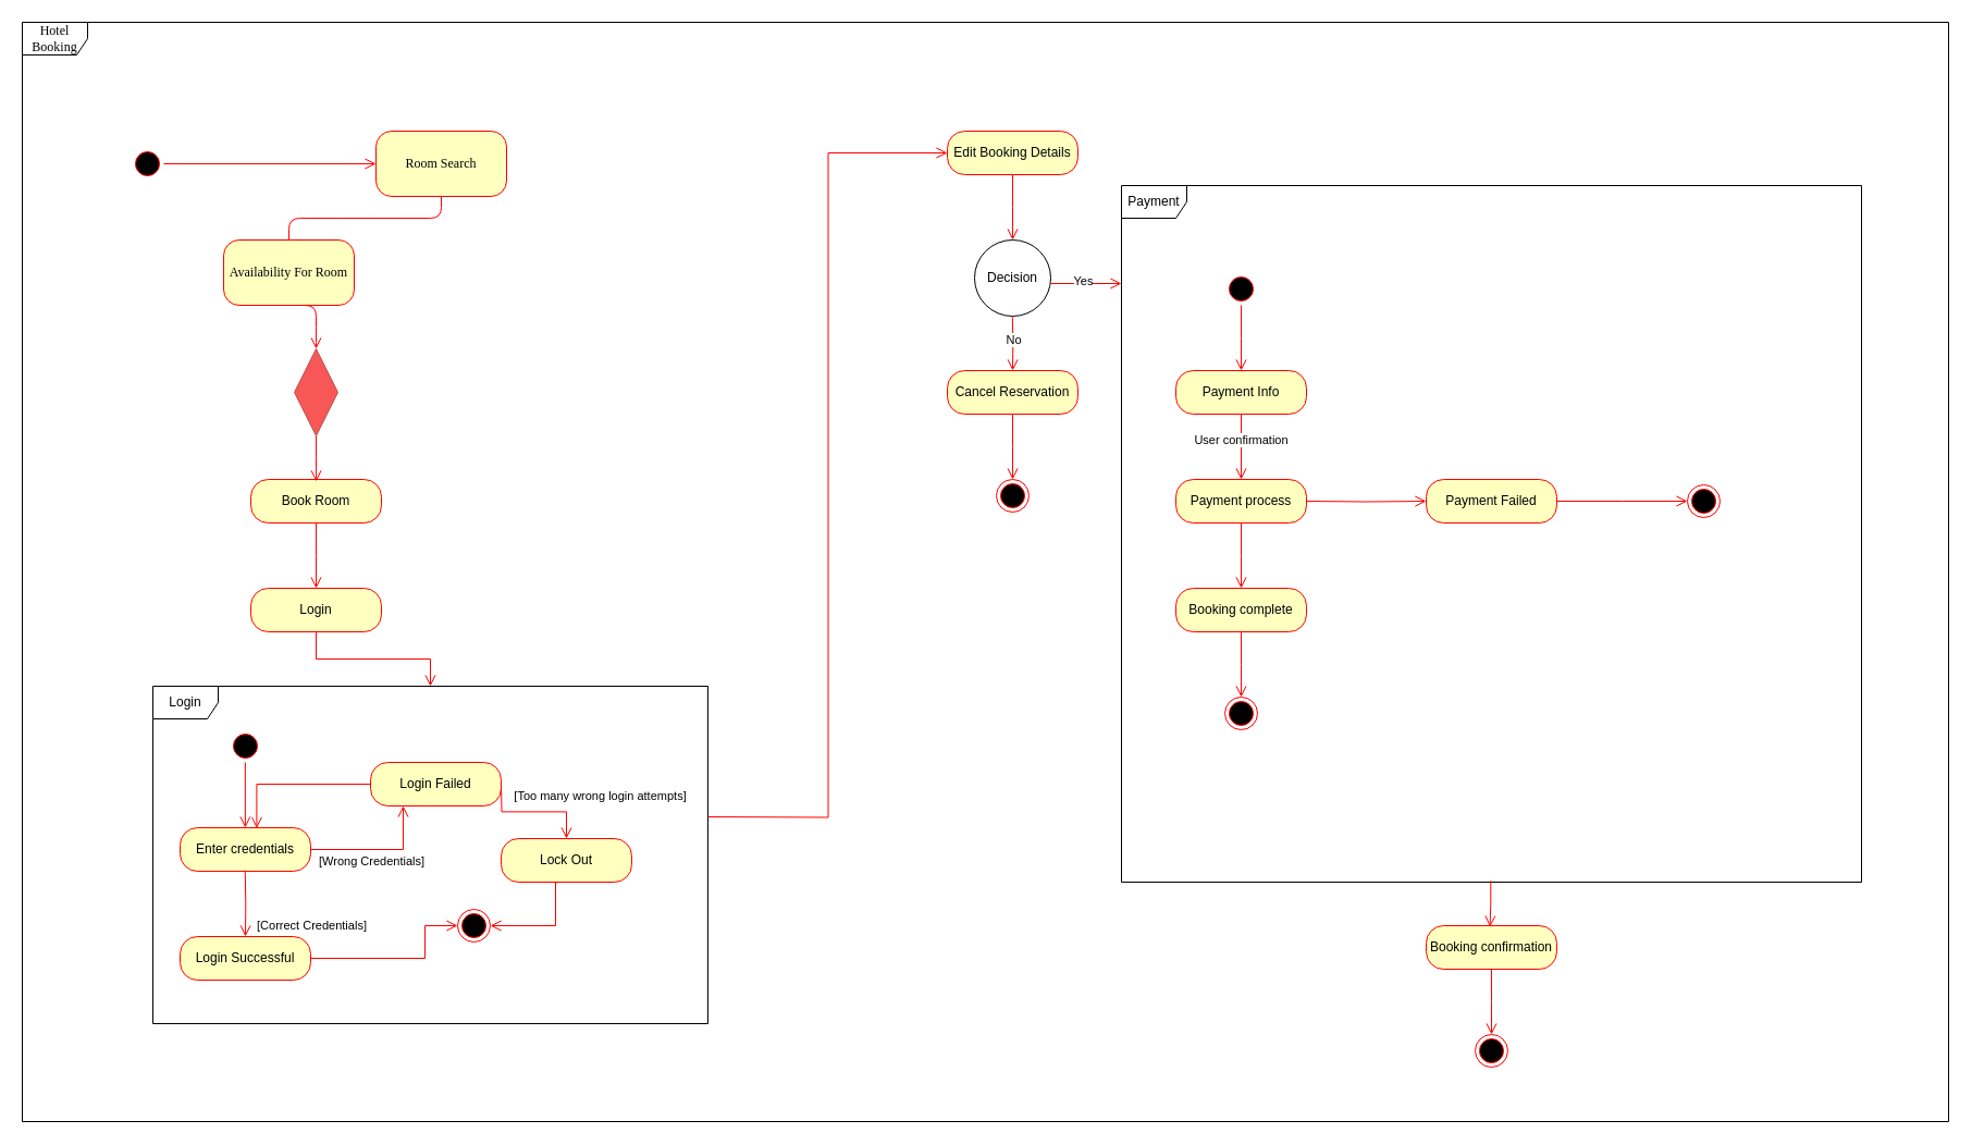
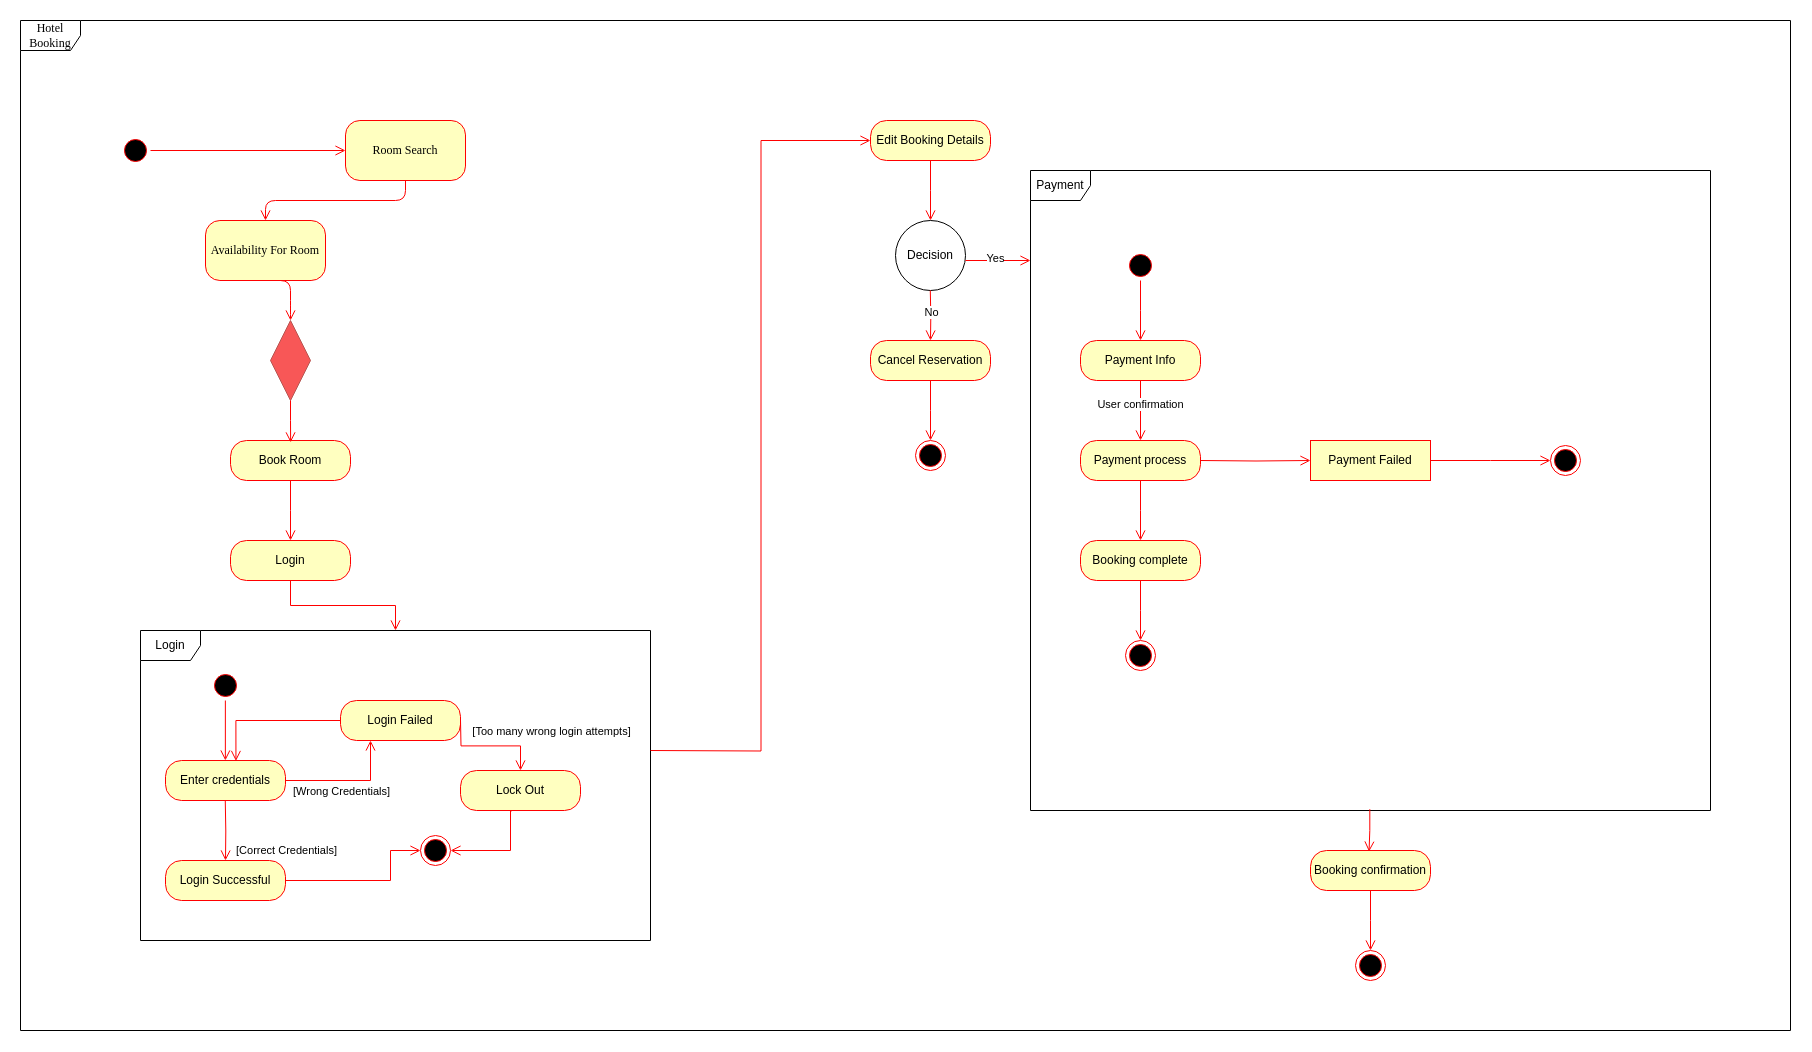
  <mxCell id="0" />
  <mxCell id="1" parent="0" />
  <mxCell id="2" value="&lt;div&gt;Hotel Booking&lt;/div&gt;" style="shape=umlFrame;whiteSpace=wrap;html=1;rounded=1;shadow=0;comic=0;labelBackgroundColor=none;strokeWidth=1;fontFamily=Verdana;fontSize=12;align=center;" parent="1" vertex="1"><mxGeometry x="20" y="20" width="1770" height="1010" as="geometry" /></mxCell>
  <mxCell id="3" value="" style="ellipse;html=1;shape=startState;fillColor=#000000;strokeColor=#ff0000;rounded=1;shadow=0;comic=0;labelBackgroundColor=none;fontFamily=Verdana;fontSize=12;fontColor=#000000;align=center;direction=south;" parent="1" vertex="1"><mxGeometry x="120" y="135" width="30" height="30" as="geometry" /></mxCell>
  <mxCell id="4" value="Room Search" style="rounded=1;whiteSpace=wrap;html=1;arcSize=24;fillColor=#ffffc0;strokeColor=#ff0000;shadow=0;comic=0;labelBackgroundColor=none;fontFamily=Verdana;fontSize=12;fontColor=#000000;align=center;" parent="1" vertex="1"><mxGeometry x="345" y="120" width="120" height="60" as="geometry" /></mxCell>
  <mxCell id="5" value="Availability For Room" style="rounded=1;whiteSpace=wrap;html=1;arcSize=24;fillColor=#ffffc0;strokeColor=#ff0000;shadow=0;comic=0;labelBackgroundColor=none;fontFamily=Verdana;fontSize=12;fontColor=#000000;align=center;" parent="1" vertex="1"><mxGeometry x="205" y="220" width="120" height="60" as="geometry" /></mxCell>
  <mxCell id="6" style="edgeStyle=orthogonalEdgeStyle;html=1;labelBackgroundColor=none;endArrow=open;endSize=8;strokeColor=#ff0000;fontFamily=Verdana;fontSize=12;align=left;" parent="1" source="3" target="4" edge="1"><mxGeometry relative="1" as="geometry" /></mxCell>
- <mxCell id="7" style="edgeStyle=orthogonalEdgeStyle;html=1;labelBackgroundColor=none;endArrow=none;endSize=8;strokeColor=#ff0000;fontFamily=Verdana;fontSize=12;align=left;exitX=0.5;exitY=1;exitDx=0;exitDy=0;" edge="1" parent="1" source="4" target="5"><mxGeometry relative="1" as="geometry"><mxPoint x="170" y="200" as="sourcePoint" /><mxPoint x="250" y="200" as="targetPoint" /></mxGeometry></mxCell>
+ <mxCell id="7" style="edgeStyle=orthogonalEdgeStyle;html=1;labelBackgroundColor=none;endArrow=open;endSize=8;strokeColor=#ff0000;fontFamily=Verdana;fontSize=12;align=left;exitX=0.5;exitY=1;exitDx=0;exitDy=0;" edge="1" parent="1" source="4" target="5"><mxGeometry relative="1" as="geometry"><mxPoint x="170" y="200" as="sourcePoint" /><mxPoint x="250" y="200" as="targetPoint" /></mxGeometry></mxCell>
  <mxCell id="8" style="edgeStyle=orthogonalEdgeStyle;html=1;labelBackgroundColor=none;endArrow=open;endSize=8;strokeColor=#ff0000;fontFamily=Verdana;fontSize=12;align=left;exitX=0.5;exitY=1;exitDx=0;exitDy=0;entryX=0.5;entryY=0;entryDx=0;entryDy=0;" edge="1" parent="1" source="5" target="9"><mxGeometry relative="1" as="geometry"><mxPoint x="170" y="170" as="sourcePoint" /><mxPoint x="250" y="170" as="targetPoint" /><Array as="points"><mxPoint x="290" y="310" /><mxPoint x="290" y="310" /></Array></mxGeometry></mxCell>
  <mxCell id="9" value="" style="rhombus;whiteSpace=wrap;html=1;fillColor=#F85757;strokeColor=#b85450;" vertex="1" parent="1"><mxGeometry x="270" y="320" width="40" height="80" as="geometry" /></mxCell>
  <mxCell id="10" value="Book Room" style="rounded=1;whiteSpace=wrap;html=1;arcSize=40;fontColor=#000000;fillColor=#ffffc0;strokeColor=#ff0000;" vertex="1" parent="1"><mxGeometry x="230" y="440" width="120" height="40" as="geometry" /></mxCell>
  <mxCell id="11" value="" style="edgeStyle=orthogonalEdgeStyle;html=1;verticalAlign=bottom;endArrow=open;endSize=8;strokeColor=#ff0000;rounded=0;" edge="1" source="10" parent="1"><mxGeometry relative="1" as="geometry"><mxPoint x="290" y="540" as="targetPoint" /></mxGeometry></mxCell>
  <mxCell id="12" value="" style="edgeStyle=orthogonalEdgeStyle;html=1;verticalAlign=bottom;endArrow=open;endSize=8;strokeColor=#ff0000;rounded=0;exitX=0.5;exitY=1;exitDx=0;exitDy=0;entryX=0.501;entryY=0.048;entryDx=0;entryDy=0;entryPerimeter=0;" edge="1" parent="1" source="9" target="10"><mxGeometry relative="1" as="geometry"><mxPoint x="289.9" y="440" as="targetPoint" /><mxPoint x="289.9" y="380" as="sourcePoint" /></mxGeometry></mxCell>
  <mxCell id="13" value="Login" style="rounded=1;whiteSpace=wrap;html=1;arcSize=40;fontColor=#000000;fillColor=#ffffc0;strokeColor=#ff0000;" vertex="1" parent="1"><mxGeometry x="230" y="540" width="120" height="40" as="geometry" /></mxCell>
  <mxCell id="14" value="" style="edgeStyle=orthogonalEdgeStyle;html=1;verticalAlign=bottom;endArrow=open;endSize=8;strokeColor=#ff0000;rounded=0;exitX=0.5;exitY=1;exitDx=0;exitDy=0;" edge="1" parent="1" source="13" target="15"><mxGeometry relative="1" as="geometry"><mxPoint x="290" y="640" as="targetPoint" /><mxPoint x="290" y="580" as="sourcePoint" /></mxGeometry></mxCell>
  <mxCell id="15" value="Login" style="shape=umlFrame;whiteSpace=wrap;html=1;pointerEvents=0;" vertex="1" parent="1"><mxGeometry x="140" y="630" width="510" height="310" as="geometry" /></mxCell>
  <mxCell id="16" value="" style="ellipse;html=1;shape=startState;fillColor=#000000;strokeColor=#ff0000;" vertex="1" parent="1"><mxGeometry x="210" y="670" width="30" height="30" as="geometry" /></mxCell>
  <mxCell id="17" value="" style="edgeStyle=orthogonalEdgeStyle;html=1;verticalAlign=bottom;endArrow=open;endSize=8;strokeColor=#ff0000;rounded=0;" edge="1" parent="1"><mxGeometry relative="1" as="geometry"><mxPoint x="224.87" y="760" as="targetPoint" /><mxPoint x="224.87" y="700" as="sourcePoint" /></mxGeometry></mxCell>
  <mxCell id="18" value="Enter credentials" style="rounded=1;whiteSpace=wrap;html=1;arcSize=40;fontColor=#000000;fillColor=#ffffc0;strokeColor=#ff0000;" vertex="1" parent="1"><mxGeometry x="165" y="760" width="120" height="40" as="geometry" /></mxCell>
  <mxCell id="19" value="" style="edgeStyle=orthogonalEdgeStyle;html=1;verticalAlign=bottom;endArrow=open;endSize=8;strokeColor=#ff0000;rounded=0;entryX=0.25;entryY=1;entryDx=0;entryDy=0;" edge="1" source="18" parent="1" target="21"><mxGeometry relative="1" as="geometry"><mxPoint x="440" y="740" as="targetPoint" /></mxGeometry></mxCell>
  <mxCell id="20" value="&lt;div&gt;[Wrong Credentials]&lt;/div&gt;" style="edgeLabel;html=1;align=center;verticalAlign=middle;resizable=0;points=[];" vertex="1" connectable="0" parent="19"><mxGeometry x="-0.549" y="1" relative="1" as="geometry"><mxPoint x="27" y="11" as="offset" /></mxGeometry></mxCell>
  <mxCell id="21" value="Login Failed" style="rounded=1;whiteSpace=wrap;html=1;arcSize=40;fontColor=#000000;fillColor=#ffffc0;strokeColor=#ff0000;" vertex="1" parent="1"><mxGeometry x="340" y="700" width="120" height="40" as="geometry" /></mxCell>
  <mxCell id="22" value="" style="edgeStyle=orthogonalEdgeStyle;html=1;verticalAlign=bottom;endArrow=open;endSize=8;strokeColor=#ff0000;rounded=0;entryX=0.587;entryY=0.012;entryDx=0;entryDy=0;entryPerimeter=0;" edge="1" source="21" parent="1" target="18"><mxGeometry relative="1" as="geometry"><mxPoint x="400" y="800" as="targetPoint" /></mxGeometry></mxCell>
  <mxCell id="23" value="Login Successful" style="rounded=1;whiteSpace=wrap;html=1;arcSize=40;fontColor=#000000;fillColor=#ffffc0;strokeColor=#ff0000;" vertex="1" parent="1"><mxGeometry x="165" y="860" width="120" height="40" as="geometry" /></mxCell>
  <mxCell id="24" value="" style="edgeStyle=orthogonalEdgeStyle;html=1;verticalAlign=bottom;endArrow=open;endSize=8;strokeColor=#ff0000;rounded=0;entryX=0;entryY=0.5;entryDx=0;entryDy=0;" edge="1" source="23" parent="1" target="27"><mxGeometry relative="1" as="geometry"><mxPoint x="225" y="930" as="targetPoint" /><Array as="points"><mxPoint x="390" y="880" /><mxPoint x="390" y="850" /></Array></mxGeometry></mxCell>
  <mxCell id="25" value="" style="edgeStyle=orthogonalEdgeStyle;html=1;verticalAlign=bottom;endArrow=open;endSize=8;strokeColor=#ff0000;rounded=0;entryX=0.5;entryY=0;entryDx=0;entryDy=0;" edge="1" parent="1" target="23"><mxGeometry relative="1" as="geometry"><mxPoint x="224.77" y="860" as="targetPoint" /><mxPoint x="224.77" y="800" as="sourcePoint" /></mxGeometry></mxCell>
  <mxCell id="26" value="[Correct Credentials]" style="edgeLabel;html=1;align=center;verticalAlign=middle;resizable=0;points=[];" vertex="1" connectable="0" parent="25"><mxGeometry x="-0.225" relative="1" as="geometry"><mxPoint x="60" y="27" as="offset" /></mxGeometry></mxCell>
  <mxCell id="27" value="" style="ellipse;html=1;shape=endState;fillColor=#000000;strokeColor=#ff0000;" vertex="1" parent="1"><mxGeometry x="420" y="835" width="30" height="30" as="geometry" /></mxCell>
  <mxCell id="28" value="Lock Out" style="rounded=1;whiteSpace=wrap;html=1;arcSize=40;fontColor=#000000;fillColor=#ffffc0;strokeColor=#ff0000;" vertex="1" parent="1"><mxGeometry x="460" y="770" width="120" height="40" as="geometry" /></mxCell>
  <mxCell id="29" value="" style="edgeStyle=orthogonalEdgeStyle;html=1;verticalAlign=bottom;endArrow=open;endSize=8;strokeColor=#ff0000;rounded=0;entryX=1;entryY=0.5;entryDx=0;entryDy=0;exitX=0.426;exitY=1.013;exitDx=0;exitDy=0;exitPerimeter=0;" edge="1" source="28" parent="1" target="27"><mxGeometry relative="1" as="geometry"><mxPoint x="520" y="870" as="targetPoint" /><Array as="points"><mxPoint x="510" y="811" /><mxPoint x="510" y="850" /></Array></mxGeometry></mxCell>
  <mxCell id="30" value="" style="edgeStyle=orthogonalEdgeStyle;html=1;verticalAlign=bottom;endArrow=open;endSize=8;strokeColor=#ff0000;rounded=0;entryX=0.5;entryY=0;entryDx=0;entryDy=0;" edge="1" parent="1" target="28"><mxGeometry relative="1" as="geometry"><mxPoint x="595" y="719.73" as="targetPoint" /><mxPoint x="460" y="719.73" as="sourcePoint" /></mxGeometry></mxCell>
  <mxCell id="31" value="[Too many wrong login attempts]" style="edgeLabel;html=1;align=center;verticalAlign=middle;resizable=0;points=[];" vertex="1" connectable="0" parent="30"><mxGeometry x="0.269" relative="1" as="geometry"><mxPoint x="46" y="-15" as="offset" /></mxGeometry></mxCell>
  <mxCell id="32" value="Edit Booking Details" style="rounded=1;whiteSpace=wrap;html=1;arcSize=40;fontColor=#000000;fillColor=#ffffc0;strokeColor=#ff0000;" vertex="1" parent="1"><mxGeometry x="870" y="120" width="120" height="40" as="geometry" /></mxCell>
  <mxCell id="33" value="" style="edgeStyle=orthogonalEdgeStyle;html=1;verticalAlign=bottom;endArrow=open;endSize=8;strokeColor=#ff0000;rounded=0;" edge="1" source="32" parent="1"><mxGeometry relative="1" as="geometry"><mxPoint x="930" y="220" as="targetPoint" /></mxGeometry></mxCell>
  <mxCell id="34" value="" style="edgeStyle=orthogonalEdgeStyle;html=1;verticalAlign=bottom;endArrow=open;endSize=8;strokeColor=#ff0000;rounded=0;exitX=0.5;exitY=1;exitDx=0;exitDy=0;entryX=0;entryY=0.5;entryDx=0;entryDy=0;" edge="1" parent="1" target="32"><mxGeometry relative="1" as="geometry"><mxPoint x="755" y="800" as="targetPoint" /><mxPoint x="650" y="750" as="sourcePoint" /></mxGeometry></mxCell>
  <mxCell id="35" value="Decision" style="ellipse;whiteSpace=wrap;html=1;" vertex="1" parent="1"><mxGeometry x="895" y="220" width="70" height="70" as="geometry" /></mxCell>
  <mxCell id="36" value="" style="edgeStyle=orthogonalEdgeStyle;html=1;verticalAlign=bottom;endArrow=open;endSize=8;strokeColor=#ff0000;rounded=0;entryX=0;entryY=0.5;entryDx=0;entryDy=0;" edge="1" parent="1"><mxGeometry relative="1" as="geometry"><mxPoint x="1030" y="260" as="targetPoint" /><mxPoint x="965" y="260" as="sourcePoint" /></mxGeometry></mxCell>
  <mxCell id="37" value="Yes" style="edgeLabel;html=1;align=center;verticalAlign=middle;resizable=0;points=[];" vertex="1" connectable="0" parent="36"><mxGeometry x="-0.096" y="3" relative="1" as="geometry"><mxPoint as="offset" /></mxGeometry></mxCell>
  <mxCell id="38" value="Payment" style="shape=umlFrame;whiteSpace=wrap;html=1;pointerEvents=0;" vertex="1" parent="1"><mxGeometry x="1030" y="170" width="680" height="640" as="geometry" /></mxCell>
  <mxCell id="39" value="Payment Info" style="rounded=1;whiteSpace=wrap;html=1;arcSize=40;fontColor=#000000;fillColor=#ffffc0;strokeColor=#ff0000;" vertex="1" parent="1"><mxGeometry x="1080" y="340" width="120" height="40" as="geometry" /></mxCell>
  <mxCell id="40" value="" style="edgeStyle=orthogonalEdgeStyle;html=1;verticalAlign=bottom;endArrow=open;endSize=8;strokeColor=#ff0000;rounded=0;" edge="1" source="39" parent="1"><mxGeometry relative="1" as="geometry"><mxPoint x="1140" y="440" as="targetPoint" /></mxGeometry></mxCell>
  <mxCell id="41" value="User confirmation" style="edgeLabel;html=1;align=center;verticalAlign=middle;resizable=0;points=[];" vertex="1" connectable="0" parent="40"><mxGeometry x="-0.245" y="-1" relative="1" as="geometry"><mxPoint as="offset" /></mxGeometry></mxCell>
  <mxCell id="42" value="" style="ellipse;html=1;shape=startState;fillColor=#000000;strokeColor=#ff0000;" vertex="1" parent="1"><mxGeometry x="1125" y="250" width="30" height="30" as="geometry" /></mxCell>
  <mxCell id="43" value="" style="edgeStyle=orthogonalEdgeStyle;html=1;verticalAlign=bottom;endArrow=open;endSize=8;strokeColor=#ff0000;rounded=0;" edge="1" source="42" parent="1"><mxGeometry relative="1" as="geometry"><mxPoint x="1140" y="340" as="targetPoint" /></mxGeometry></mxCell>
  <mxCell id="44" value="Cancel Reservation" style="rounded=1;whiteSpace=wrap;html=1;arcSize=40;fontColor=#000000;fillColor=#ffffc0;strokeColor=#ff0000;" vertex="1" parent="1"><mxGeometry x="870" y="340" width="120" height="40" as="geometry" /></mxCell>
  <mxCell id="45" value="" style="edgeStyle=orthogonalEdgeStyle;html=1;verticalAlign=bottom;endArrow=open;endSize=8;strokeColor=#ff0000;rounded=0;" edge="1" source="44" parent="1"><mxGeometry relative="1" as="geometry"><mxPoint x="930" y="440" as="targetPoint" /></mxGeometry></mxCell>
  <mxCell id="46" value="" style="edgeStyle=orthogonalEdgeStyle;html=1;verticalAlign=bottom;endArrow=open;endSize=8;strokeColor=#ff0000;rounded=0;" edge="1" parent="1"><mxGeometry relative="1" as="geometry"><mxPoint x="930" y="340" as="targetPoint" /><mxPoint x="929.8" y="290" as="sourcePoint" /></mxGeometry></mxCell>
  <mxCell id="47" value="No" style="edgeLabel;html=1;align=center;verticalAlign=middle;resizable=0;points=[];" vertex="1" connectable="0" parent="46"><mxGeometry x="-0.115" relative="1" as="geometry"><mxPoint as="offset" /></mxGeometry></mxCell>
  <mxCell id="48" value="" style="ellipse;html=1;shape=endState;fillColor=#000000;strokeColor=#ff0000;" vertex="1" parent="1"><mxGeometry x="915" y="440" width="30" height="30" as="geometry" /></mxCell>
  <mxCell id="49" value="Payment process" style="rounded=1;whiteSpace=wrap;html=1;arcSize=40;fontColor=#000000;fillColor=#ffffc0;strokeColor=#ff0000;" vertex="1" parent="1"><mxGeometry x="1080" y="440" width="120" height="40" as="geometry" /></mxCell>
  <mxCell id="50" value="" style="edgeStyle=orthogonalEdgeStyle;html=1;verticalAlign=bottom;endArrow=open;endSize=8;strokeColor=#ff0000;rounded=0;" edge="1" source="49" parent="1"><mxGeometry relative="1" as="geometry"><mxPoint x="1140" y="540" as="targetPoint" /></mxGeometry></mxCell>
  <mxCell id="51" value="Booking complete" style="rounded=1;whiteSpace=wrap;html=1;arcSize=40;fontColor=#000000;fillColor=#ffffc0;strokeColor=#ff0000;" vertex="1" parent="1"><mxGeometry x="1080" y="540" width="120" height="40" as="geometry" /></mxCell>
  <mxCell id="52" value="" style="edgeStyle=orthogonalEdgeStyle;html=1;verticalAlign=bottom;endArrow=open;endSize=8;strokeColor=#ff0000;rounded=0;" edge="1" source="51" parent="1"><mxGeometry relative="1" as="geometry"><mxPoint x="1140" y="640" as="targetPoint" /></mxGeometry></mxCell>
- <mxCell id="53" value="Payment Failed" style="rounded=1;whiteSpace=wrap;html=1;arcSize=40;fontColor=#000000;fillColor=#ffffc0;strokeColor=#ff0000;" vertex="1" parent="1"><mxGeometry x="1310" y="440" width="120" height="40" as="geometry" /></mxCell>
+ <mxCell id="53" value="Payment Failed" style="whiteSpace=wrap;html=1;arcSize=40;fontColor=#000000;fillColor=#ffffc0;strokeColor=#ff0000;rounded=0;" vertex="1" parent="1"><mxGeometry x="1310" y="440" width="120" height="40" as="geometry" /></mxCell>
  <mxCell id="54" value="" style="edgeStyle=orthogonalEdgeStyle;html=1;verticalAlign=bottom;endArrow=open;endSize=8;strokeColor=#ff0000;rounded=0;exitX=1;exitY=0.5;exitDx=0;exitDy=0;" edge="1" source="53" parent="1"><mxGeometry relative="1" as="geometry"><mxPoint x="1550" y="460" as="targetPoint" /></mxGeometry></mxCell>
  <mxCell id="55" value="" style="edgeStyle=orthogonalEdgeStyle;html=1;verticalAlign=bottom;endArrow=open;endSize=8;strokeColor=#ff0000;rounded=0;entryX=0;entryY=0.5;entryDx=0;entryDy=0;" edge="1" parent="1" target="53"><mxGeometry relative="1" as="geometry"><mxPoint x="1200" y="520" as="targetPoint" /><mxPoint x="1200" y="460" as="sourcePoint" /></mxGeometry></mxCell>
  <mxCell id="56" value="" style="ellipse;html=1;shape=endState;fillColor=#000000;strokeColor=#ff0000;" vertex="1" parent="1"><mxGeometry x="1550" y="445" width="30" height="30" as="geometry" /></mxCell>
  <mxCell id="57" value="" style="ellipse;html=1;shape=endState;fillColor=#000000;strokeColor=#ff0000;" vertex="1" parent="1"><mxGeometry x="1125" y="640" width="30" height="30" as="geometry" /></mxCell>
  <mxCell id="58" value="" style="ellipse;html=1;shape=endState;fillColor=#000000;strokeColor=#ff0000;" vertex="1" parent="1"><mxGeometry x="1355" y="950" width="30" height="30" as="geometry" /></mxCell>
  <mxCell id="59" value="Booking confirmation" style="rounded=1;whiteSpace=wrap;html=1;arcSize=40;fontColor=#000000;fillColor=#ffffc0;strokeColor=#ff0000;" vertex="1" parent="1"><mxGeometry x="1310" y="850" width="120" height="40" as="geometry" /></mxCell>
  <mxCell id="60" value="" style="edgeStyle=orthogonalEdgeStyle;html=1;verticalAlign=bottom;endArrow=open;endSize=8;strokeColor=#ff0000;rounded=0;" edge="1" source="59" parent="1"><mxGeometry relative="1" as="geometry"><mxPoint x="1370" y="950" as="targetPoint" /></mxGeometry></mxCell>
  <mxCell id="61" value="" style="edgeStyle=orthogonalEdgeStyle;html=1;verticalAlign=bottom;endArrow=open;endSize=8;strokeColor=#ff0000;rounded=0;exitX=0.499;exitY=0.998;exitDx=0;exitDy=0;exitPerimeter=0;entryX=0.488;entryY=0.028;entryDx=0;entryDy=0;entryPerimeter=0;" edge="1" parent="1" source="38" target="59"><mxGeometry relative="1" as="geometry"><mxPoint x="1369.88" y="850" as="targetPoint" /><mxPoint x="1369.88" y="790" as="sourcePoint" /></mxGeometry></mxCell>
